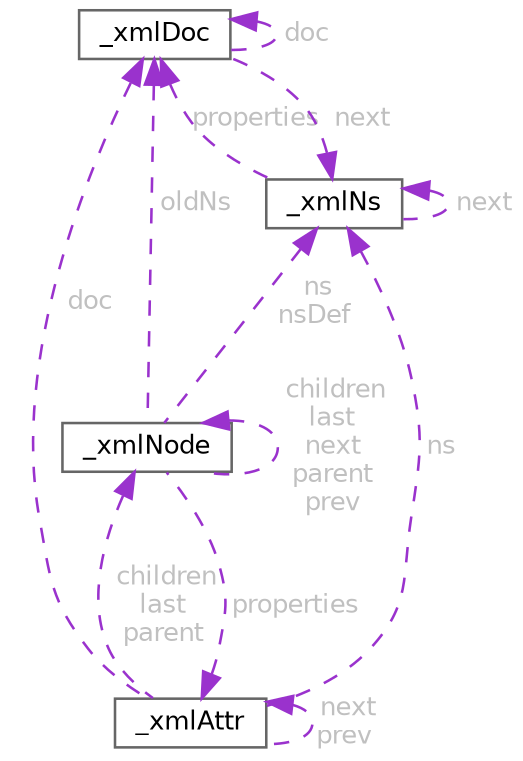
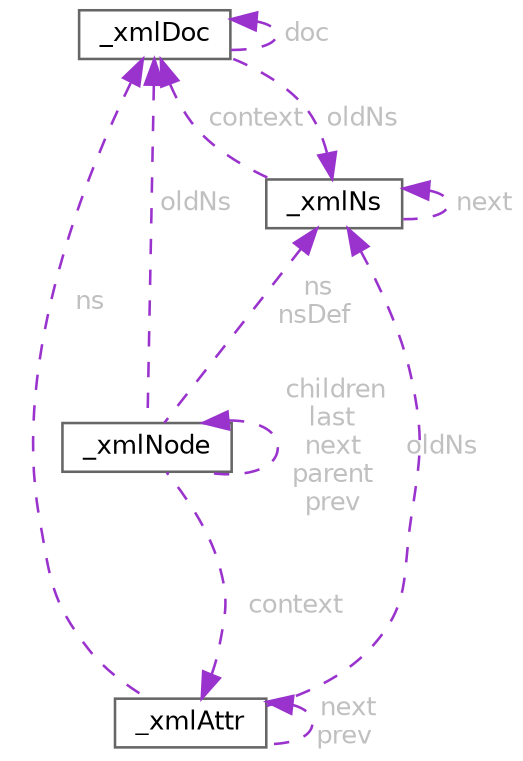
  digraph {
    node [color=gray40 fillcolor=white fontname=Helvetica fontsize=10 shape=box style=filled]
    edge [color=darkorchid3 dir=back fontcolor=grey fontname=Helvetica fontsize=10 labelfontname=Helvetica labelfontsize=10 style=dashed]
    n1 [height=0.2 label=_xmlDoc width=0.4]
    n2 [height=0.2 label=_xmlNode width=0.4]
    n3 [height=0.2 label=_xmlAttr width=0.4]
    n4 [height=0.2 label=_xmlNs width=0.4]
    n1 -> n1 [label=" doc"]
    n1 -> n2 [label=" oldNs"]
-   n1 -> n3 [label=" doc"]
-   n1 -> n4 [label=" properties"]
+   n1 -> n3 [label=" ns"]
+   n1 -> n4 [label=" context"]
    n2 -> n2 [label=" children\nlast\nnext\nparent\nprev"]
-   n2 -> n3 [label=" children\nlast\nparent"]
-   n3 -> n2 [label=" properties"]
+   n3 -> n2 [label=" context"]
    n3 -> n3 [label=" next\nprev"]
-   n4 -> n1 [label=" next"]
+   n4 -> n1 [label=" oldNs"]
    n4 -> n2 [label=" ns\nnsDef"]
-   n4 -> n3 [label=" ns"]
+   n4 -> n3 [label=" oldNs"]
    n4 -> n4 [label=" next"]
  }
